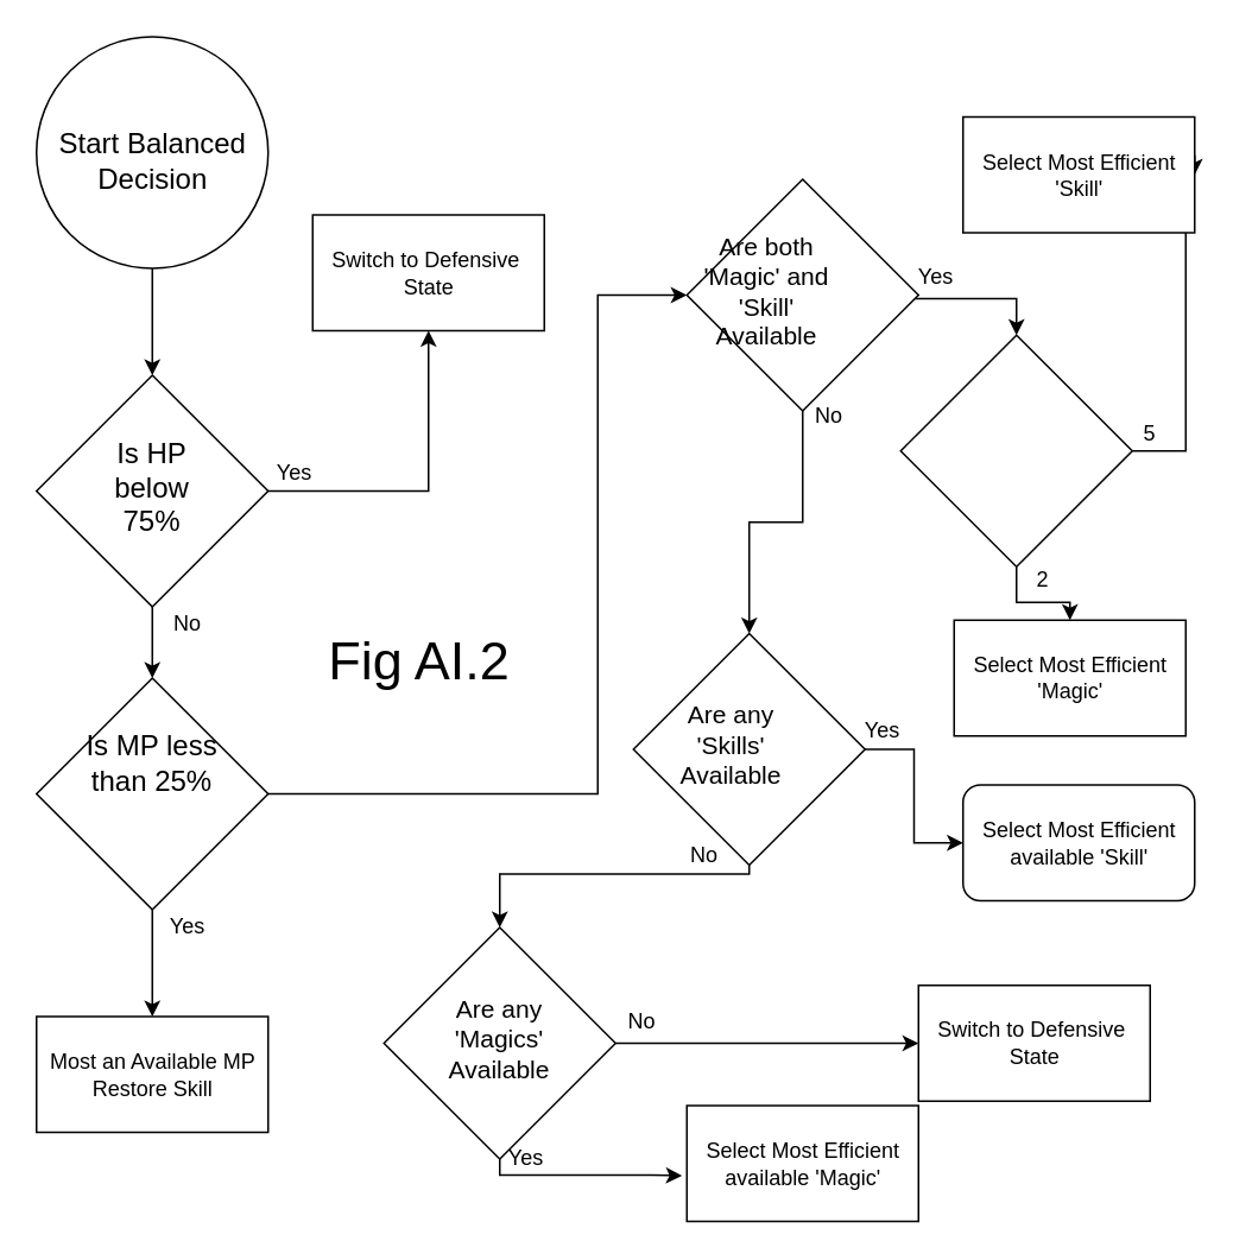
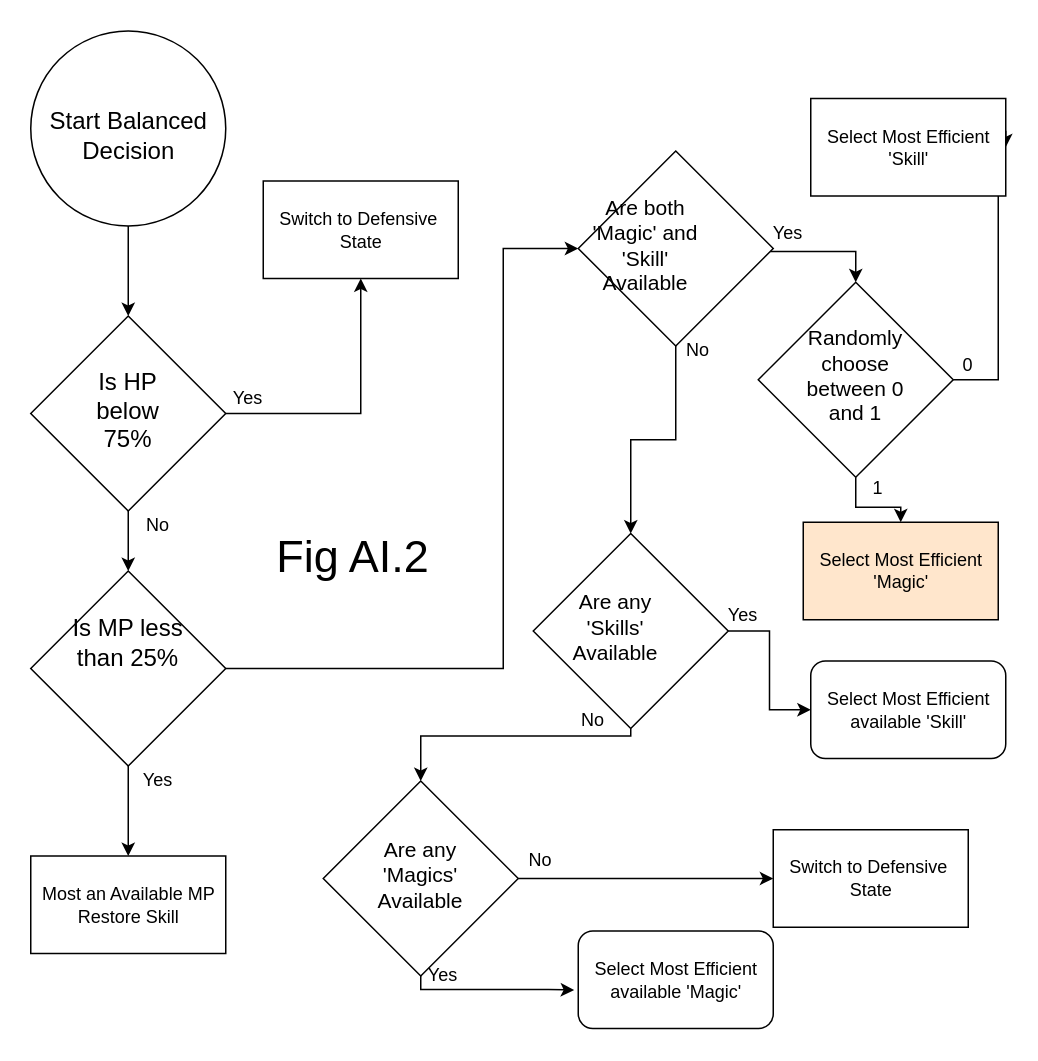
  <mxCell id="0" />
  <mxCell id="1" parent="0" />
  <mxCell id="2" style="edgeStyle=orthogonalEdgeStyle;rounded=0;orthogonalLoop=1;jettySize=auto;html=1;entryX=0.5;entryY=0;entryDx=0;entryDy=0;" edge="1" parent="1" source="3" target="7"><mxGeometry relative="1" as="geometry" /></mxCell>
  <mxCell id="3" value="" style="ellipse;whiteSpace=wrap;html=1;aspect=fixed;" vertex="1" parent="1"><mxGeometry x="20" y="20" width="130" height="130" as="geometry" /></mxCell>
  <mxCell id="4" value="&lt;font style=&quot;font-size: 16px&quot;&gt;Start Balanced Decision&lt;/font&gt;" style="text;html=1;strokeColor=none;fillColor=none;align=center;verticalAlign=middle;whiteSpace=wrap;rounded=0;" vertex="1" parent="1"><mxGeometry x="22.5" y="75" width="125" height="30" as="geometry" /></mxCell>
  <mxCell id="5" style="edgeStyle=orthogonalEdgeStyle;rounded=0;orthogonalLoop=1;jettySize=auto;html=1;entryX=0.5;entryY=1;entryDx=0;entryDy=0;" edge="1" parent="1" source="7" target="9"><mxGeometry relative="1" as="geometry" /></mxCell>
  <mxCell id="6" style="edgeStyle=orthogonalEdgeStyle;rounded=0;orthogonalLoop=1;jettySize=auto;html=1;" edge="1" parent="1" source="7" target="13"><mxGeometry relative="1" as="geometry" /></mxCell>
  <mxCell id="7" value="" style="rhombus;whiteSpace=wrap;html=1;" vertex="1" parent="1"><mxGeometry x="20" y="210" width="130" height="130" as="geometry" /></mxCell>
  <mxCell id="8" value="&lt;font style=&quot;font-size: 16px&quot;&gt;Is HP below 75%&lt;/font&gt;" style="text;html=1;strokeColor=none;fillColor=none;align=center;verticalAlign=middle;whiteSpace=wrap;rounded=0;" vertex="1" parent="1"><mxGeometry x="45" y="230" width="80" height="85" as="geometry" /></mxCell>
  <mxCell id="9" value="Switch to Defensive&amp;nbsp;&lt;br&gt;State&lt;br&gt;" style="html=1;" vertex="1" parent="1"><mxGeometry x="175" y="120" width="130" height="65" as="geometry" /></mxCell>
  <mxCell id="10" value="Yes" style="text;html=1;strokeColor=none;fillColor=none;align=center;verticalAlign=middle;whiteSpace=wrap;rounded=0;" vertex="1" parent="1"><mxGeometry x="145" y="255" width="40" height="20" as="geometry" /></mxCell>
  <mxCell id="11" style="edgeStyle=orthogonalEdgeStyle;rounded=0;orthogonalLoop=1;jettySize=auto;html=1;entryX=0.5;entryY=0;entryDx=0;entryDy=0;" edge="1" parent="1" source="13" target="16"><mxGeometry relative="1" as="geometry" /></mxCell>
  <mxCell id="12" style="edgeStyle=orthogonalEdgeStyle;rounded=0;orthogonalLoop=1;jettySize=auto;html=1;entryX=0;entryY=0.5;entryDx=0;entryDy=0;" edge="1" parent="1" source="13" target="20"><mxGeometry relative="1" as="geometry"><Array as="points"><mxPoint x="335" y="445" /><mxPoint x="335" y="165" /></Array></mxGeometry></mxCell>
  <mxCell id="13" value="" style="rhombus;whiteSpace=wrap;html=1;" vertex="1" parent="1"><mxGeometry x="20" y="380" width="130" height="130" as="geometry" /></mxCell>
  <mxCell id="14" value="&lt;font style=&quot;font-size: 16px&quot;&gt;Is MP less than 25%&lt;/font&gt;" style="text;html=1;strokeColor=none;fillColor=none;align=center;verticalAlign=middle;whiteSpace=wrap;rounded=0;" vertex="1" parent="1"><mxGeometry x="45" y="385" width="80" height="85" as="geometry" /></mxCell>
  <mxCell id="15" value="No" style="text;html=1;strokeColor=none;fillColor=none;align=center;verticalAlign=middle;whiteSpace=wrap;rounded=0;" vertex="1" parent="1"><mxGeometry x="85" y="340" width="40" height="20" as="geometry" /></mxCell>
  <mxCell id="16" value="Most an Available MP&lt;br&gt;Restore Skill&lt;br&gt;" style="html=1;" vertex="1" parent="1"><mxGeometry x="20" y="570" width="130" height="65" as="geometry" /></mxCell>
  <mxCell id="17" value="Yes" style="text;html=1;strokeColor=none;fillColor=none;align=center;verticalAlign=middle;whiteSpace=wrap;rounded=0;" vertex="1" parent="1"><mxGeometry x="85" y="510" width="40" height="20" as="geometry" /></mxCell>
  <mxCell id="18" style="edgeStyle=orthogonalEdgeStyle;rounded=0;orthogonalLoop=1;jettySize=auto;html=1;entryX=0.5;entryY=0;entryDx=0;entryDy=0;" edge="1" parent="1" source="20" target="24"><mxGeometry relative="1" as="geometry"><Array as="points"><mxPoint x="570" y="167" /></Array></mxGeometry></mxCell>
  <mxCell id="19" style="edgeStyle=orthogonalEdgeStyle;rounded=0;orthogonalLoop=1;jettySize=auto;html=1;entryX=0.5;entryY=0;entryDx=0;entryDy=0;" edge="1" parent="1" source="20" target="33"><mxGeometry relative="1" as="geometry" /></mxCell>
  <mxCell id="20" value="" style="rhombus;whiteSpace=wrap;html=1;" vertex="1" parent="1"><mxGeometry x="385" y="100" width="130" height="130" as="geometry" /></mxCell>
  <mxCell id="21" value="&lt;font style=&quot;font-size: 14px&quot;&gt;Are both 'Magic' and 'Skill' Available&lt;/font&gt;" style="text;html=1;strokeColor=none;fillColor=none;align=center;verticalAlign=middle;whiteSpace=wrap;rounded=0;" vertex="1" parent="1"><mxGeometry x="390" y="120" width="80" height="85" as="geometry" /></mxCell>
  <mxCell id="22" style="edgeStyle=orthogonalEdgeStyle;rounded=0;orthogonalLoop=1;jettySize=auto;html=1;entryX=1;entryY=0.5;entryDx=0;entryDy=0;" edge="1" parent="1" source="24" target="27"><mxGeometry relative="1" as="geometry"><Array as="points"><mxPoint x="665" y="253" /><mxPoint x="665" y="87" /></Array></mxGeometry></mxCell>
  <mxCell id="23" style="edgeStyle=orthogonalEdgeStyle;rounded=0;orthogonalLoop=1;jettySize=auto;html=1;entryX=0.5;entryY=0;entryDx=0;entryDy=0;" edge="1" parent="1" source="24" target="29"><mxGeometry relative="1" as="geometry" /></mxCell>
  <mxCell id="24" value="" style="rhombus;whiteSpace=wrap;html=1;" vertex="1" parent="1"><mxGeometry x="505" y="187.5" width="130" height="130" as="geometry" /></mxCell>
+ <mxCell id="25" value="&lt;font style=&quot;font-size: 14px&quot;&gt;Randomly choose between 0 and 1&lt;/font&gt;" style="text;html=1;strokeColor=none;fillColor=none;align=center;verticalAlign=middle;whiteSpace=wrap;rounded=0;" vertex="1" parent="1"><mxGeometry x="530" y="207.5" width="80" height="85" as="geometry" /></mxCell>
  <mxCell id="26" value="Yes" style="text;html=1;strokeColor=none;fillColor=none;align=center;verticalAlign=middle;whiteSpace=wrap;rounded=0;" vertex="1" parent="1"><mxGeometry x="505" y="145" width="40" height="20" as="geometry" /></mxCell>
  <mxCell id="27" value="Select Most Efficient&lt;br&gt;'Skill'&lt;br&gt;" style="html=1;" vertex="1" parent="1"><mxGeometry x="540" y="65" width="130" height="65" as="geometry" /></mxCell>
- <mxCell id="28" value="5" style="text;html=1;strokeColor=none;fillColor=none;align=center;verticalAlign=middle;whiteSpace=wrap;rounded=0;" vertex="1" parent="1"><mxGeometry x="625" y="232.5" width="40" height="20" as="geometry" /></mxCell>
- <mxCell id="29" value="Select Most Efficient&lt;br&gt;'Magic'&lt;br&gt;" style="html=1;" vertex="1" parent="1"><mxGeometry x="535" y="347.5" width="130" height="65" as="geometry" /></mxCell>
- <mxCell id="30" value="2" style="text;html=1;strokeColor=none;fillColor=none;align=center;verticalAlign=middle;whiteSpace=wrap;rounded=0;" vertex="1" parent="1"><mxGeometry x="565" y="315" width="40" height="20" as="geometry" /></mxCell>
+ <mxCell id="28" value="0" style="text;html=1;strokeColor=none;fillColor=none;align=center;verticalAlign=middle;whiteSpace=wrap;rounded=0;" vertex="1" parent="1"><mxGeometry x="625" y="232.5" width="40" height="20" as="geometry" /></mxCell>
+ <mxCell id="29" value="Select Most Efficient&lt;br&gt;'Magic'&lt;br&gt;" style="html=1;fillColor=#ffe6cc;" vertex="1" parent="1"><mxGeometry x="535" y="347.5" width="130" height="65" as="geometry" /></mxCell>
+ <mxCell id="30" value="1" style="text;html=1;strokeColor=none;fillColor=none;align=center;verticalAlign=middle;whiteSpace=wrap;rounded=0;" vertex="1" parent="1"><mxGeometry x="565" y="315" width="40" height="20" as="geometry" /></mxCell>
  <mxCell id="31" style="edgeStyle=orthogonalEdgeStyle;rounded=0;orthogonalLoop=1;jettySize=auto;html=1;entryX=0;entryY=0.5;entryDx=0;entryDy=0;" edge="1" parent="1" source="33" target="36"><mxGeometry relative="1" as="geometry" /></mxCell>
  <mxCell id="32" style="edgeStyle=orthogonalEdgeStyle;rounded=0;orthogonalLoop=1;jettySize=auto;html=1;entryX=0.5;entryY=0;entryDx=0;entryDy=0;" edge="1" parent="1" source="33" target="40"><mxGeometry relative="1" as="geometry"><Array as="points"><mxPoint x="420" y="490" /><mxPoint x="280" y="490" /></Array></mxGeometry></mxCell>
  <mxCell id="33" value="" style="rhombus;whiteSpace=wrap;html=1;" vertex="1" parent="1"><mxGeometry x="355" y="355" width="130" height="130" as="geometry" /></mxCell>
  <mxCell id="34" value="&lt;font style=&quot;font-size: 14px&quot;&gt;Are any 'Skills' Available&lt;br&gt;&lt;/font&gt;" style="text;html=1;strokeColor=none;fillColor=none;align=center;verticalAlign=middle;whiteSpace=wrap;rounded=0;" vertex="1" parent="1"><mxGeometry x="370" y="375" width="80" height="85" as="geometry" /></mxCell>
  <mxCell id="35" value="No&lt;br&gt;" style="text;html=1;strokeColor=none;fillColor=none;align=center;verticalAlign=middle;whiteSpace=wrap;rounded=0;" vertex="1" parent="1"><mxGeometry x="445" y="222.5" width="40" height="20" as="geometry" /></mxCell>
  <mxCell id="36" value="Select Most Efficient&lt;br&gt;available 'Skill'&lt;br&gt;" style="html=1;rounded=1;" vertex="1" parent="1"><mxGeometry x="540" y="440" width="130" height="65" as="geometry" /></mxCell>
  <mxCell id="37" value="Yes" style="text;html=1;strokeColor=none;fillColor=none;align=center;verticalAlign=middle;whiteSpace=wrap;rounded=0;" vertex="1" parent="1"><mxGeometry x="475" y="400" width="40" height="20" as="geometry" /></mxCell>
  <mxCell id="38" style="edgeStyle=orthogonalEdgeStyle;rounded=0;orthogonalLoop=1;jettySize=auto;html=1;entryX=-0.021;entryY=0.605;entryDx=0;entryDy=0;entryPerimeter=0;" edge="1" parent="1" source="40" target="43"><mxGeometry relative="1" as="geometry"><Array as="points"><mxPoint x="280" y="659" /><mxPoint x="365" y="659" /></Array></mxGeometry></mxCell>
  <mxCell id="39" style="edgeStyle=orthogonalEdgeStyle;rounded=0;orthogonalLoop=1;jettySize=auto;html=1;entryX=0;entryY=0.5;entryDx=0;entryDy=0;" edge="1" parent="1" source="40" target="45"><mxGeometry relative="1" as="geometry" /></mxCell>
  <mxCell id="40" value="" style="rhombus;whiteSpace=wrap;html=1;" vertex="1" parent="1"><mxGeometry x="215" y="520" width="130" height="130" as="geometry" /></mxCell>
  <mxCell id="41" value="&lt;font style=&quot;font-size: 14px&quot;&gt;Are any 'Magics' Available&lt;br&gt;&lt;/font&gt;" style="text;html=1;strokeColor=none;fillColor=none;align=center;verticalAlign=middle;whiteSpace=wrap;rounded=0;" vertex="1" parent="1"><mxGeometry x="240" y="540" width="80" height="85" as="geometry" /></mxCell>
  <mxCell id="42" value="No" style="text;html=1;strokeColor=none;fillColor=none;align=center;verticalAlign=middle;whiteSpace=wrap;rounded=0;" vertex="1" parent="1"><mxGeometry x="375" y="470" width="40" height="20" as="geometry" /></mxCell>
- <mxCell id="43" value="Select Most Efficient&lt;br&gt;available 'Magic'&lt;br&gt;" style="html=1;" vertex="1" parent="1"><mxGeometry x="385" y="620" width="130" height="65" as="geometry" /></mxCell>
+ <mxCell id="43" value="Select Most Efficient&lt;br&gt;available 'Magic'&lt;br&gt;" style="html=1;rounded=1;" vertex="1" parent="1"><mxGeometry x="385" y="620" width="130" height="65" as="geometry" /></mxCell>
  <mxCell id="44" value="Yes" style="text;html=1;strokeColor=none;fillColor=none;align=center;verticalAlign=middle;whiteSpace=wrap;rounded=0;" vertex="1" parent="1"><mxGeometry x="275" y="640" width="40" height="20" as="geometry" /></mxCell>
  <mxCell id="45" value="Switch to Defensive&amp;nbsp;&lt;br&gt;State&lt;br&gt;" style="html=1;" vertex="1" parent="1"><mxGeometry x="515" y="552.5" width="130" height="65" as="geometry" /></mxCell>
  <mxCell id="46" value="No" style="text;html=1;strokeColor=none;fillColor=none;align=center;verticalAlign=middle;whiteSpace=wrap;rounded=0;" vertex="1" parent="1"><mxGeometry x="340" y="562.5" width="40" height="20" as="geometry" /></mxCell>
  <mxCell id="47" value="&lt;font style=&quot;font-size: 30px&quot;&gt;Fig AI.2&lt;/font&gt;" style="text;html=1;strokeColor=none;fillColor=none;align=center;verticalAlign=middle;whiteSpace=wrap;rounded=0;" vertex="1" parent="1"><mxGeometry x="165" y="322.5" width="140" height="95" as="geometry" /></mxCell>
